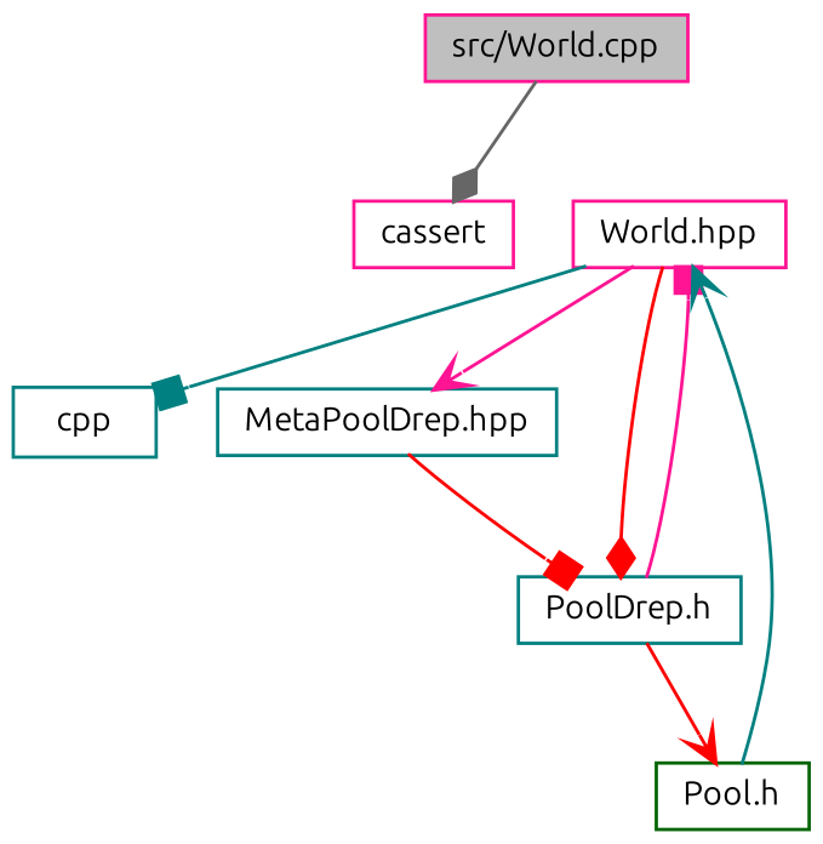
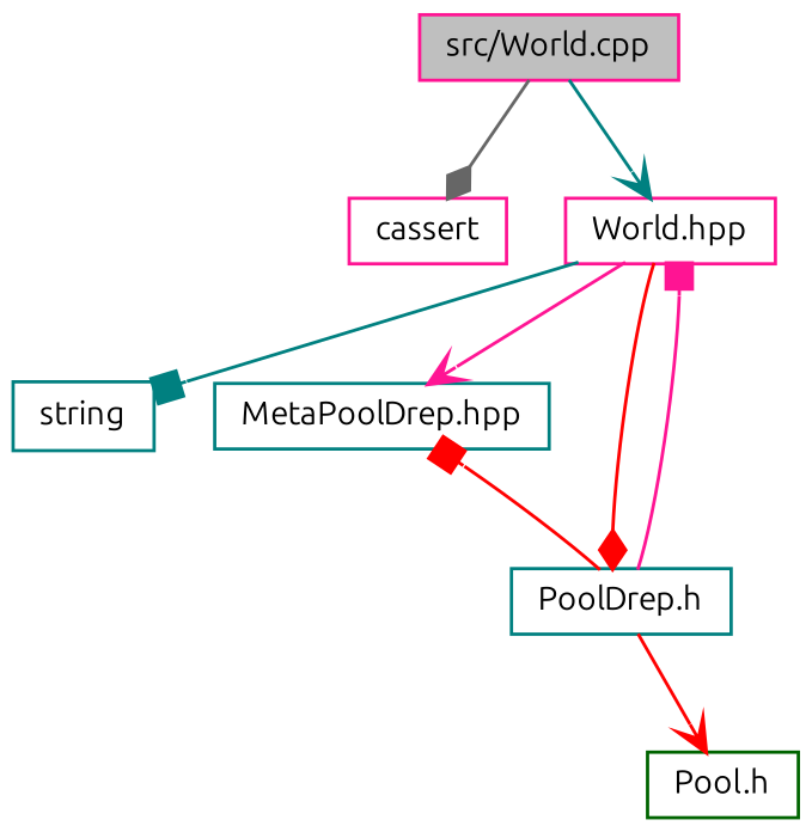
  digraph {
    fontname=Ubuntu
    node [color=deeppink fillcolor=white fontname=Ubuntu fontsize=10 shape=record style=filled]
    edge [arrowhead=vee color=red fontname=Ubuntu fontsize=10 labelfontname=Helvetica labelfontsize=10 style=solid]
    n1 [fillcolor=grey75 fontcolor=black height=0.2 label="src/World.cpp" width=0.4]
    n2 [height=0.2 label=cassert width=0.4]
    n3 [height=0.2 label="World.hpp" width=0.4]
-   n4 [color=teal height=0.2 label=cpp width=0.4]
+   n4 [color=teal height=0.2 label=string width=0.4]
    n5 [color=teal height=0.2 label="MetaPoolDrep.hpp" width=0.4]
    n6 [color=teal height=0.2 label="PoolDrep.h" width=0.4]
    n7 [color=darkgreen height=0.2 label="Pool.h" width=0.4]
    n1 -> n2 [arrowhead=diamond color=gray40]
-   n7 -> n3 [color=teal]
+   n1 -> n3 [color=teal]
    n3 -> n4 [arrowhead=box color=teal]
    n3 -> n5 [color=deeppink]
    n3 -> n6 [arrowhead=diamond]
-   n5 -> n6 [arrowhead=box]
+   n6 -> n5 [arrowhead=box]
    n6 -> n3 [arrowhead=box color=deeppink]
    n6 -> n7
  }
